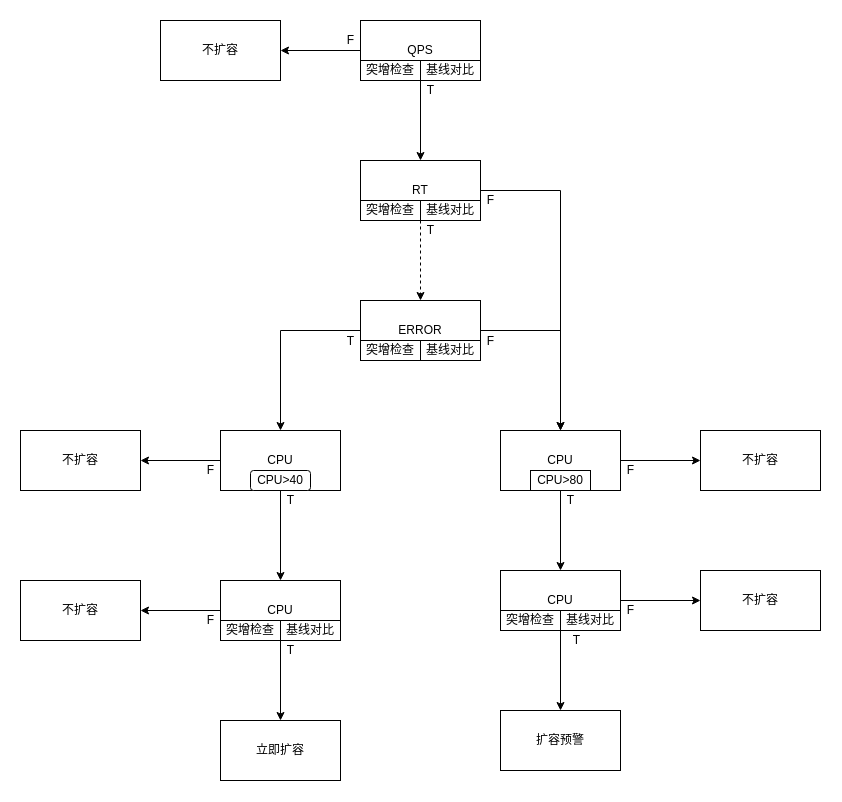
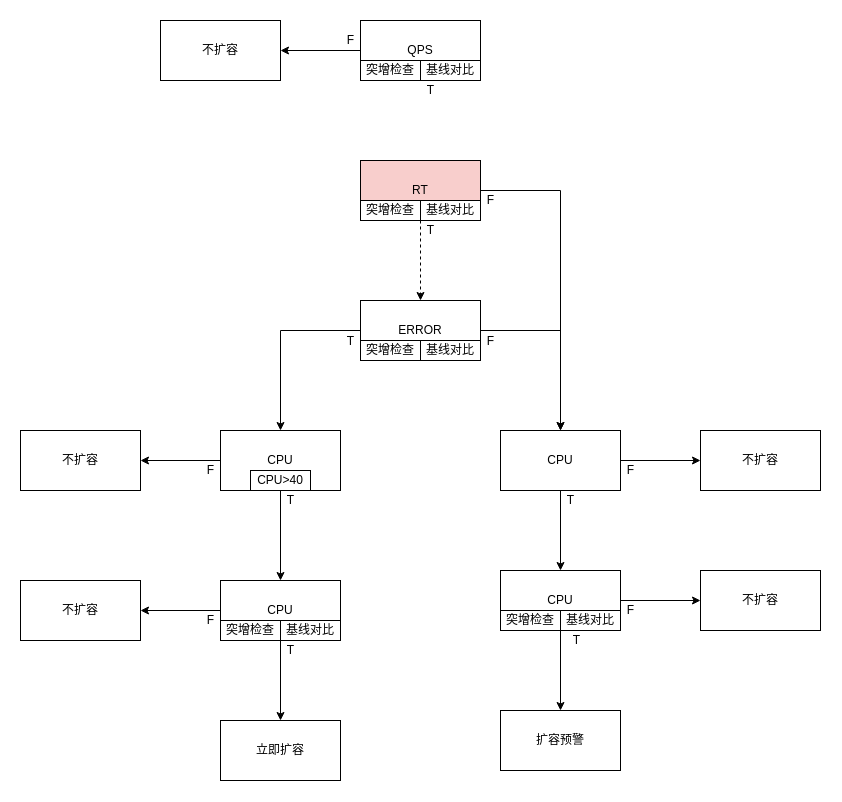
  <mxCell id="0" />
  <mxCell id="1" parent="0" />
- <mxCell id="2" value="" style="edgeStyle=orthogonalEdgeStyle;rounded=0;orthogonalLoop=1;jettySize=auto;html=1;" edge="1" parent="1" source="4" target="8"><mxGeometry relative="1" as="geometry" /></mxCell>
  <mxCell id="3" value="" style="edgeStyle=orthogonalEdgeStyle;rounded=0;orthogonalLoop=1;jettySize=auto;html=1;" edge="1" parent="1" source="4" target="5"><mxGeometry relative="1" as="geometry" /></mxCell>
  <mxCell id="4" value="QPS" style="rounded=0;whiteSpace=wrap;html=1;" vertex="1" parent="1"><mxGeometry x="360" y="20" width="120" height="60" as="geometry" /></mxCell>
  <mxCell id="5" value="不扩容" style="rounded=0;whiteSpace=wrap;html=1;" vertex="1" parent="1"><mxGeometry x="160" y="20" width="120" height="60" as="geometry" /></mxCell>
  <mxCell id="6" value="" style="edgeStyle=orthogonalEdgeStyle;rounded=0;orthogonalLoop=1;jettySize=auto;html=1;dashed=1;" edge="1" parent="1" source="8" target="11"><mxGeometry relative="1" as="geometry" /></mxCell>
  <mxCell id="7" style="edgeStyle=orthogonalEdgeStyle;rounded=0;orthogonalLoop=1;jettySize=auto;html=1;exitX=1;exitY=0.5;exitDx=0;exitDy=0;" edge="1" parent="1" source="8" target="14"><mxGeometry relative="1" as="geometry" /></mxCell>
- <mxCell id="8" value="RT" style="rounded=0;whiteSpace=wrap;html=1;" vertex="1" parent="1"><mxGeometry x="360" y="160" width="120" height="60" as="geometry" /></mxCell>
+ <mxCell id="8" value="RT" style="rounded=0;whiteSpace=wrap;html=1;fillColor=#f8cecc;" vertex="1" parent="1"><mxGeometry x="360" y="160" width="120" height="60" as="geometry" /></mxCell>
  <mxCell id="9" value="" style="edgeStyle=orthogonalEdgeStyle;rounded=0;orthogonalLoop=1;jettySize=auto;html=1;" edge="1" parent="1" source="11" target="23"><mxGeometry relative="1" as="geometry" /></mxCell>
  <mxCell id="10" value="" style="edgeStyle=orthogonalEdgeStyle;rounded=0;orthogonalLoop=1;jettySize=auto;html=1;" edge="1" parent="1" source="11" target="14"><mxGeometry relative="1" as="geometry" /></mxCell>
  <mxCell id="11" value="ERROR" style="rounded=0;whiteSpace=wrap;html=1;" vertex="1" parent="1"><mxGeometry x="360" y="300" width="120" height="60" as="geometry" /></mxCell>
  <mxCell id="12" value="" style="edgeStyle=orthogonalEdgeStyle;rounded=0;orthogonalLoop=1;jettySize=auto;html=1;" edge="1" parent="1" source="14" target="20"><mxGeometry relative="1" as="geometry" /></mxCell>
  <mxCell id="13" value="" style="edgeStyle=orthogonalEdgeStyle;rounded=0;orthogonalLoop=1;jettySize=auto;html=1;" edge="1" parent="1" source="14" target="17"><mxGeometry relative="1" as="geometry" /></mxCell>
  <mxCell id="14" value="CPU" style="rounded=0;whiteSpace=wrap;html=1;" vertex="1" parent="1"><mxGeometry x="500" y="430" width="120" height="60" as="geometry" /></mxCell>
  <mxCell id="15" value="" style="edgeStyle=orthogonalEdgeStyle;rounded=0;orthogonalLoop=1;jettySize=auto;html=1;" edge="1" parent="1" source="17" target="19"><mxGeometry relative="1" as="geometry" /></mxCell>
  <mxCell id="16" value="" style="edgeStyle=orthogonalEdgeStyle;rounded=0;orthogonalLoop=1;jettySize=auto;html=1;" edge="1" parent="1" source="17" target="18"><mxGeometry relative="1" as="geometry" /></mxCell>
  <mxCell id="17" value="CPU" style="rounded=0;whiteSpace=wrap;html=1;" vertex="1" parent="1"><mxGeometry x="500" y="570" width="120" height="60" as="geometry" /></mxCell>
  <mxCell id="18" value="不扩容" style="rounded=0;whiteSpace=wrap;html=1;" vertex="1" parent="1"><mxGeometry x="700" y="570" width="120" height="60" as="geometry" /></mxCell>
  <mxCell id="19" value="扩容预警" style="rounded=0;whiteSpace=wrap;html=1;" vertex="1" parent="1"><mxGeometry x="500" y="710" width="120" height="60" as="geometry" /></mxCell>
  <mxCell id="20" value="不扩容" style="rounded=0;whiteSpace=wrap;html=1;" vertex="1" parent="1"><mxGeometry x="700" y="430" width="120" height="60" as="geometry" /></mxCell>
  <mxCell id="21" value="" style="edgeStyle=orthogonalEdgeStyle;rounded=0;orthogonalLoop=1;jettySize=auto;html=1;" edge="1" parent="1" source="23" target="29"><mxGeometry relative="1" as="geometry" /></mxCell>
  <mxCell id="22" value="" style="edgeStyle=orthogonalEdgeStyle;rounded=0;orthogonalLoop=1;jettySize=auto;html=1;" edge="1" parent="1" source="23" target="26"><mxGeometry relative="1" as="geometry" /></mxCell>
  <mxCell id="23" value="CPU" style="rounded=0;whiteSpace=wrap;html=1;" vertex="1" parent="1"><mxGeometry x="220" y="430" width="120" height="60" as="geometry" /></mxCell>
  <mxCell id="24" value="" style="edgeStyle=orthogonalEdgeStyle;rounded=0;orthogonalLoop=1;jettySize=auto;html=1;" edge="1" parent="1" source="26" target="28"><mxGeometry relative="1" as="geometry" /></mxCell>
  <mxCell id="25" value="" style="edgeStyle=orthogonalEdgeStyle;rounded=0;orthogonalLoop=1;jettySize=auto;html=1;" edge="1" parent="1" source="26" target="27"><mxGeometry relative="1" as="geometry" /></mxCell>
  <mxCell id="26" value="CPU" style="rounded=0;whiteSpace=wrap;html=1;" vertex="1" parent="1"><mxGeometry x="220" y="580" width="120" height="60" as="geometry" /></mxCell>
  <mxCell id="27" value="不扩容" style="rounded=0;whiteSpace=wrap;html=1;" vertex="1" parent="1"><mxGeometry x="20" y="580" width="120" height="60" as="geometry" /></mxCell>
  <mxCell id="28" value="立即扩容" style="rounded=0;whiteSpace=wrap;html=1;" vertex="1" parent="1"><mxGeometry x="220" y="720" width="120" height="60" as="geometry" /></mxCell>
  <mxCell id="29" value="不扩容" style="rounded=0;whiteSpace=wrap;html=1;" vertex="1" parent="1"><mxGeometry x="20" y="430" width="120" height="60" as="geometry" /></mxCell>
  <mxCell id="30" value="突增检查" style="rounded=0;whiteSpace=wrap;html=1;" vertex="1" parent="1"><mxGeometry x="360" y="340" width="60" height="20" as="geometry" /></mxCell>
  <mxCell id="31" value="基线对比" style="rounded=0;whiteSpace=wrap;html=1;" vertex="1" parent="1"><mxGeometry x="420" y="340" width="60" height="20" as="geometry" /></mxCell>
  <mxCell id="32" value="突增检查" style="rounded=0;whiteSpace=wrap;html=1;" vertex="1" parent="1"><mxGeometry x="360" y="60" width="60" height="20" as="geometry" /></mxCell>
  <mxCell id="33" value="基线对比" style="rounded=0;whiteSpace=wrap;html=1;" vertex="1" parent="1"><mxGeometry x="420" y="60" width="60" height="20" as="geometry" /></mxCell>
  <mxCell id="34" value="突增检查" style="rounded=0;whiteSpace=wrap;html=1;" vertex="1" parent="1"><mxGeometry x="360" y="200" width="60" height="20" as="geometry" /></mxCell>
  <mxCell id="35" value="基线对比" style="rounded=0;whiteSpace=wrap;html=1;" vertex="1" parent="1"><mxGeometry x="420" y="200" width="60" height="20" as="geometry" /></mxCell>
  <mxCell id="36" value="T" style="text;html=1;align=center;verticalAlign=middle;resizable=0;points=[];autosize=1;" vertex="1" parent="1"><mxGeometry x="420" y="80" width="20" height="20" as="geometry" /></mxCell>
  <mxCell id="37" value="F" style="text;html=1;align=center;verticalAlign=middle;resizable=0;points=[];autosize=1;" vertex="1" parent="1"><mxGeometry x="340" y="30" width="20" height="20" as="geometry" /></mxCell>
  <mxCell id="38" value="T" style="text;html=1;align=center;verticalAlign=middle;resizable=0;points=[];autosize=1;" vertex="1" parent="1"><mxGeometry x="420" y="220" width="20" height="20" as="geometry" /></mxCell>
  <mxCell id="39" value="F" style="text;html=1;align=center;verticalAlign=middle;resizable=0;points=[];autosize=1;" vertex="1" parent="1"><mxGeometry x="480" y="190" width="20" height="20" as="geometry" /></mxCell>
  <mxCell id="40" value="F" style="text;html=1;align=center;verticalAlign=middle;resizable=0;points=[];autosize=1;" vertex="1" parent="1"><mxGeometry x="480" y="331" width="20" height="20" as="geometry" /></mxCell>
  <mxCell id="41" value="T" style="text;html=1;align=center;verticalAlign=middle;resizable=0;points=[];autosize=1;" vertex="1" parent="1"><mxGeometry x="340" y="331" width="20" height="20" as="geometry" /></mxCell>
  <mxCell id="42" value="F" style="text;html=1;align=center;verticalAlign=middle;resizable=0;points=[];autosize=1;" vertex="1" parent="1"><mxGeometry x="200" y="460" width="20" height="20" as="geometry" /></mxCell>
  <mxCell id="43" value="T" style="text;html=1;align=center;verticalAlign=middle;resizable=0;points=[];autosize=1;" vertex="1" parent="1"><mxGeometry x="280" y="490" width="20" height="20" as="geometry" /></mxCell>
  <mxCell id="44" value="T" style="text;html=1;align=center;verticalAlign=middle;resizable=0;points=[];autosize=1;" vertex="1" parent="1"><mxGeometry x="560" y="490" width="20" height="20" as="geometry" /></mxCell>
  <mxCell id="45" value="F" style="text;html=1;align=center;verticalAlign=middle;resizable=0;points=[];autosize=1;" vertex="1" parent="1"><mxGeometry x="620" y="460" width="20" height="20" as="geometry" /></mxCell>
  <mxCell id="46" value="突增检查" style="rounded=0;whiteSpace=wrap;html=1;" vertex="1" parent="1"><mxGeometry x="220" y="620" width="60" height="20" as="geometry" /></mxCell>
  <mxCell id="47" value="基线对比" style="rounded=0;whiteSpace=wrap;html=1;" vertex="1" parent="1"><mxGeometry x="280" y="620" width="60" height="20" as="geometry" /></mxCell>
  <mxCell id="48" value="T" style="text;html=1;align=center;verticalAlign=middle;resizable=0;points=[];autosize=1;" vertex="1" parent="1"><mxGeometry x="280" y="640" width="20" height="20" as="geometry" /></mxCell>
  <mxCell id="49" value="F" style="text;html=1;align=center;verticalAlign=middle;resizable=0;points=[];autosize=1;" vertex="1" parent="1"><mxGeometry x="200" y="610" width="20" height="20" as="geometry" /></mxCell>
  <mxCell id="50" value="F" style="text;html=1;align=center;verticalAlign=middle;resizable=0;points=[];autosize=1;" vertex="1" parent="1"><mxGeometry x="620" y="600" width="20" height="20" as="geometry" /></mxCell>
  <mxCell id="51" value="T" style="text;html=1;align=center;verticalAlign=middle;resizable=0;points=[];autosize=1;" vertex="1" parent="1"><mxGeometry x="566" y="630" width="20" height="20" as="geometry" /></mxCell>
  <mxCell id="52" value="突增检查" style="rounded=0;whiteSpace=wrap;html=1;" vertex="1" parent="1"><mxGeometry x="500" y="610" width="60" height="20" as="geometry" /></mxCell>
  <mxCell id="53" value="基线对比" style="rounded=0;whiteSpace=wrap;html=1;" vertex="1" parent="1"><mxGeometry x="560" y="610" width="60" height="20" as="geometry" /></mxCell>
- <mxCell id="54" value="&lt;span&gt;CPU&amp;gt;40&lt;/span&gt;" style="whiteSpace=wrap;html=1;rounded=1;" vertex="1" parent="1"><mxGeometry x="250" y="470" width="60" height="20" as="geometry" /></mxCell>
- <mxCell id="55" value="&lt;span&gt;CPU&amp;gt;80&lt;/span&gt;" style="rounded=0;whiteSpace=wrap;html=1;" vertex="1" parent="1"><mxGeometry x="530" y="470" width="60" height="20" as="geometry" /></mxCell>
+ <mxCell id="54" value="&lt;span&gt;CPU&amp;gt;40&lt;/span&gt;" style="rounded=0;whiteSpace=wrap;html=1;" vertex="1" parent="1"><mxGeometry x="250" y="470" width="60" height="20" as="geometry" /></mxCell>
